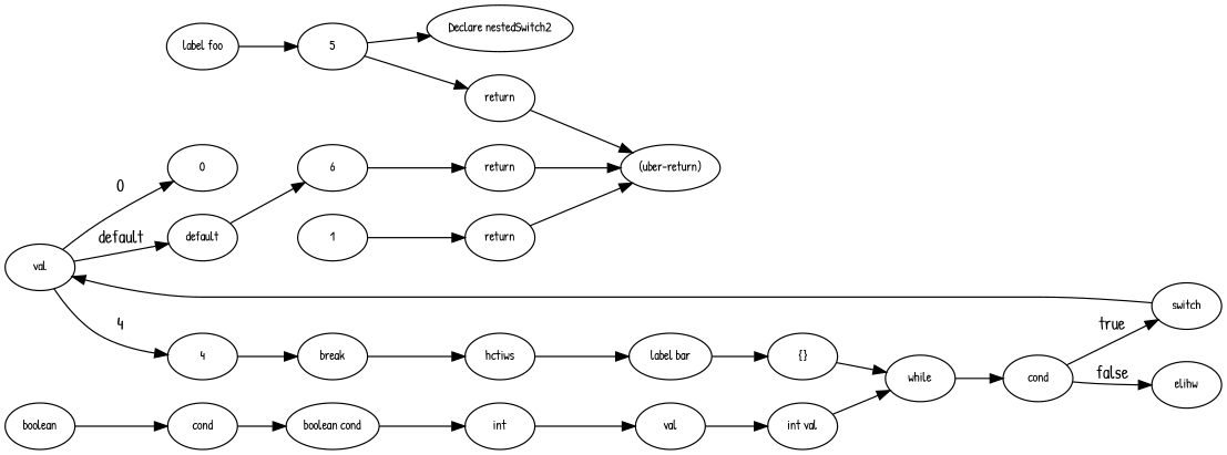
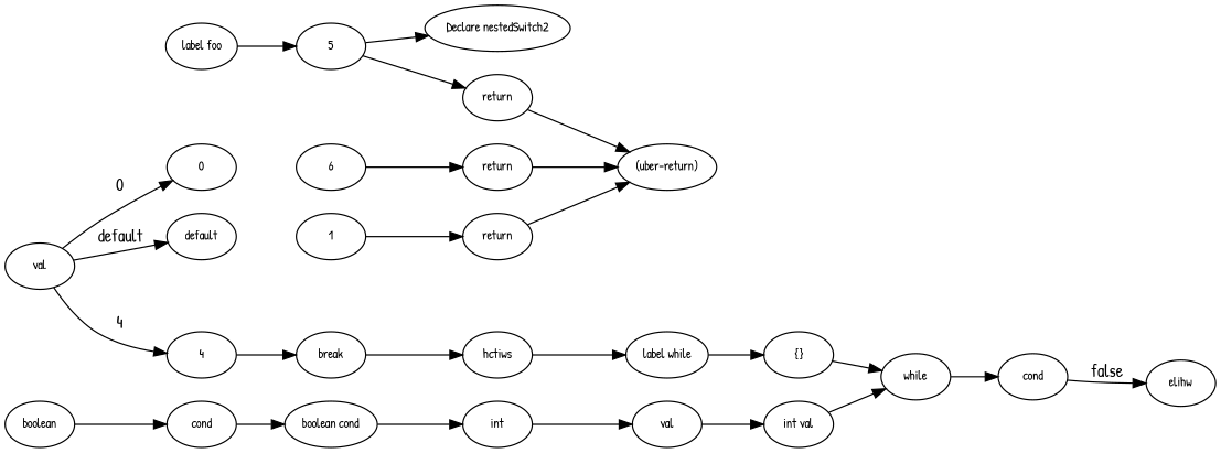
  digraph {
    fontname="Patrick Hand"
    rankdir=LR
    node [fontname="Patrick Hand" fontsize=10]
    edge [fontname="Patrick Hand"]
    n1 [label=5]
    n2 [label=return]
    n3 [label="Declare nestedSwitch2"]
    n4 [label="(uber-return)"]
    n5 [label=6]
    n6 [label=return]
    n7 [label=val]
    n8 [label=default]
    n9 [label=4]
    n10 [label=0]
    n11 [label=break]
-   n12 [label=switch]
    n13 [label=hctiws]
-   n14 [label="label bar"]
+   n14 [label="label while"]
    n15 [label="{}"]
    n16 [label=while]
    n17 [label=cond]
    n18 [label=elihw]
    n19 [label="label foo"]
    n20 [label=val]
    n21 [label="int val"]
    n22 [label=int]
    n23 [label=cond]
    n24 [label="boolean cond"]
    n25 [label=boolean]
    n26 [label=1]
    n27 [label=return]
    n1 -> n2
    n1 -> n3
    n2 -> n4
    n5 -> n6
    n6 -> n4
    n7 -> n8 [label=default]
    n7 -> n9 [label=4]
    n7 -> n10 [label=0]
-   n8 -> n5
    n9 -> n11
    n11 -> n13
-   n12 -> n7
    n13 -> n14
    n14 -> n15
    n15 -> n16
    n16 -> n17
-   n17 -> n12 [label=true]
    n17 -> n18 [label=false]
    n19 -> n1
    n20 -> n21
    n21 -> n16
    n22 -> n20
    n23 -> n24
    n24 -> n22
    n25 -> n23
    n26 -> n27
    n27 -> n4
  }
